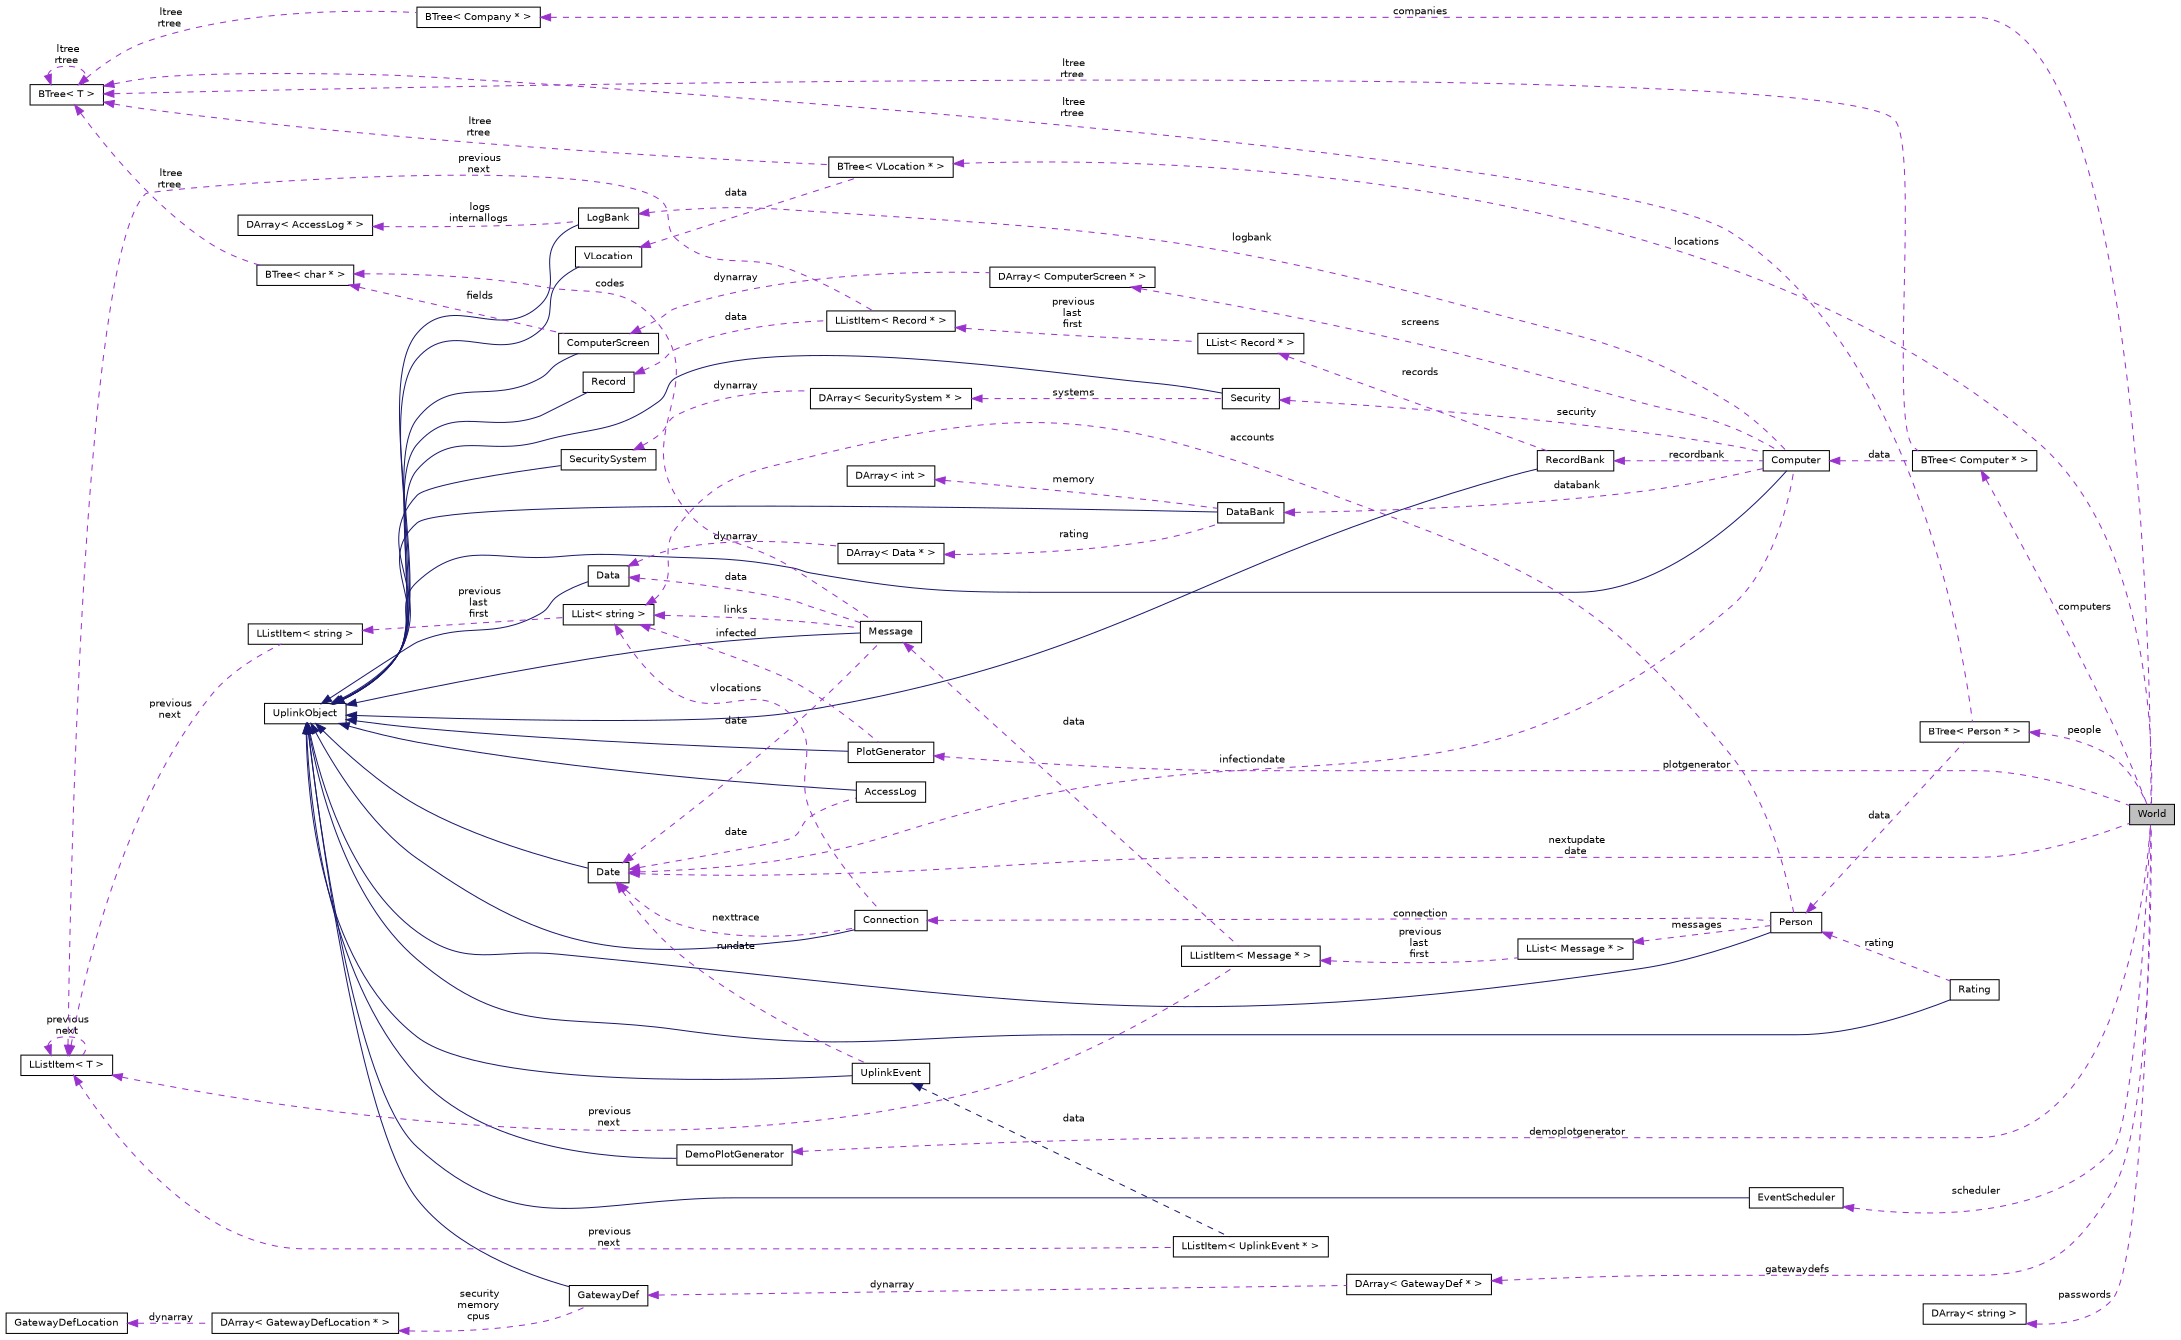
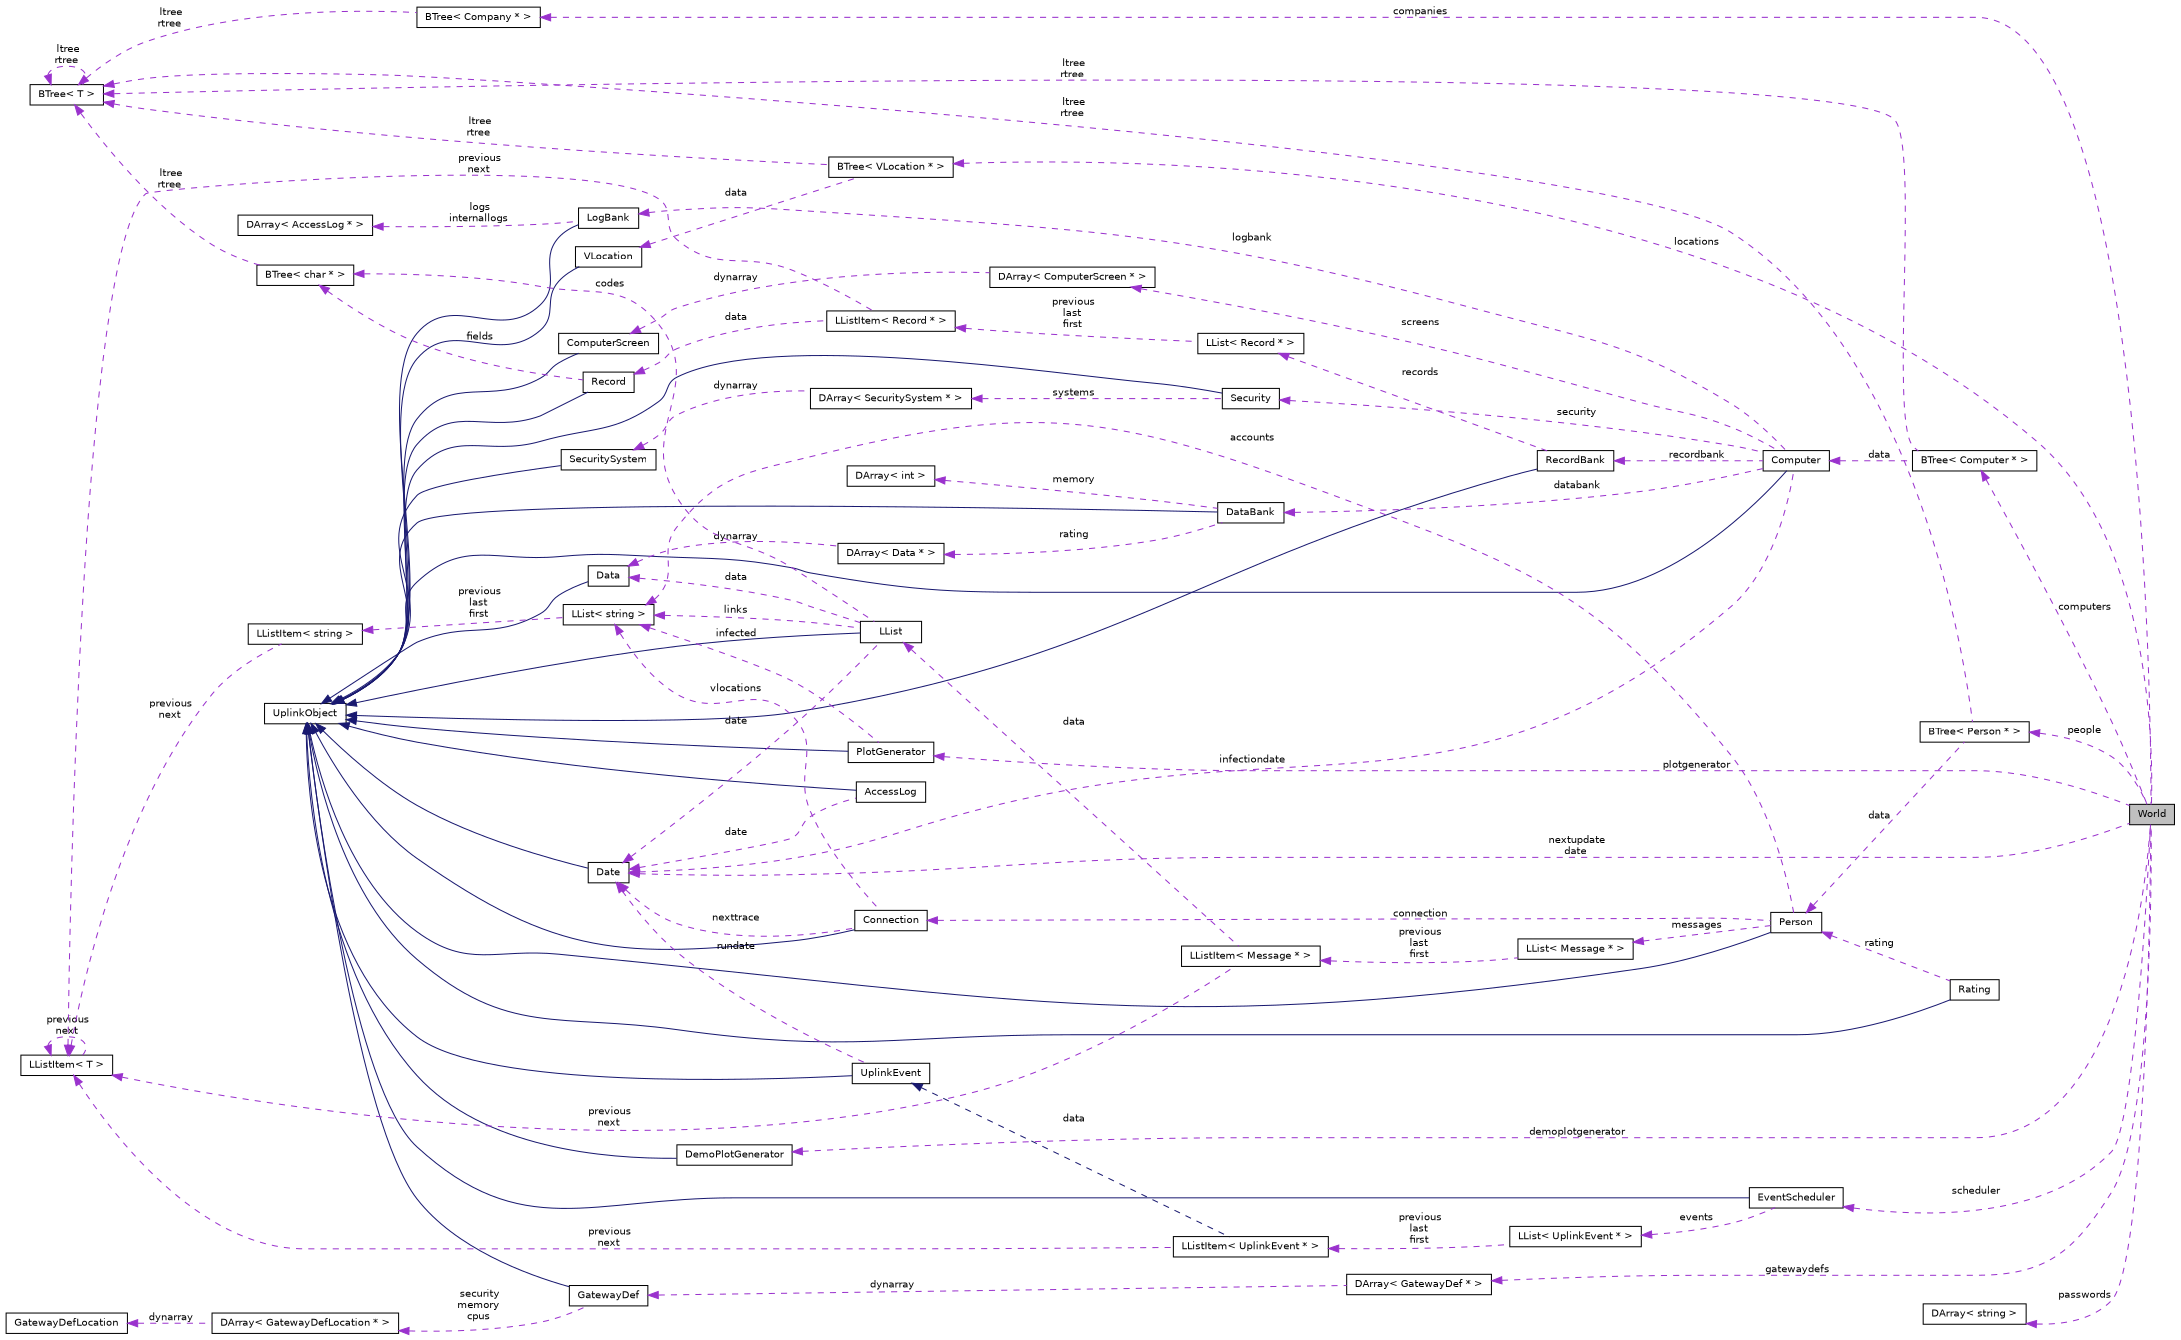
  digraph {
    rankdir=LR
    node [color=black fillcolor=white fontname=Helvetica fontsize=10 shape=record style=filled]
    edge [color=darkorchid3 dir=back fontname=Helvetica fontsize=10 labelfontname=Helvetica labelfontsize=10 style=dashed]
    n1 [fillcolor=grey75 fontcolor=black height=0.2 label=World width=0.4]
    n2 [height=0.2 label=UplinkObject width=0.4]
    n3 [height=0.2 label=Computer width=0.4]
    n4 [height=0.2 label=LogBank width=0.4]
    n5 [height=0.2 label=AccessLog width=0.4]
    n6 [height=0.2 label=Date width=0.4]
    n7 [height=0.2 label=RecordBank width=0.4]
    n8 [height=0.2 label=Record width=0.4]
    n9 [height=0.2 label=DataBank width=0.4]
    n10 [height=0.2 label=Data width=0.4]
    n11 [height=0.2 label=ComputerScreen width=0.4]
    n12 [height=0.2 label=Security width=0.4]
    n13 [height=0.2 label=SecuritySystem width=0.4]
    n14 [height=0.2 label=PlotGenerator width=0.4]
    n15 [height=0.2 label=VLocation width=0.4]
    n16 [height=0.2 label=Person width=0.4]
-   n17 [height=0.2 label=Message width=0.4]
+   n17 [height=0.2 label=LList width=0.4]
    n18 [height=0.2 label=Rating width=0.4]
    n19 [height=0.2 label=Connection width=0.4]
    n20 [height=0.2 label=EventScheduler width=0.4]
    n21 [height=0.2 label=UplinkEvent width=0.4]
    n22 [height=0.2 label=DemoPlotGenerator width=0.4]
    n23 [height=0.2 label=GatewayDef width=0.4]
    n24 [height=0.2 label="BTree\< Computer * \>" width=0.4]
    n25 [height=0.2 label="LListItem\< Record * \>" width=0.4]
    n26 [height=0.2 label="DArray\< Data * \>" width=0.4]
    n27 [height=0.2 label="DArray\< ComputerScreen * \>" width=0.4]
    n28 [height=0.2 label="DArray\< SecuritySystem * \>" width=0.4]
    n29 [height=0.2 label="BTree\< VLocation * \>" width=0.4]
    n30 [height=0.2 label="BTree\< Person * \>" width=0.4]
    n31 [height=0.2 label="LListItem\< Message * \>" width=0.4]
    n32 [height=0.2 label="LListItem\< UplinkEvent * \>" width=0.4]
    n33 [height=0.2 label="DArray\< GatewayDef * \>" width=0.4]
    n34 [height=0.2 label="DArray\< AccessLog * \>" width=0.4]
    n35 [height=0.2 label="LList\< Record * \>" width=0.4]
    n36 [height=0.2 label="BTree\< char * \>" width=0.4]
    n37 [height=0.2 label="BTree\< T \>" width=0.4]
    n38 [height=0.2 label="BTree\< Company * \>" width=0.4]
    n39 [height=0.2 label="LListItem\< T \>" width=0.4]
    n40 [height=0.2 label="LListItem\< string \>" width=0.4]
    n41 [height=0.2 label="LList\< string \>" width=0.4]
    n42 [height=0.2 label="LList\< Message * \>" width=0.4]
+   n43 [height=0.2 label="LList\< UplinkEvent * \>" width=0.4]
    n44 [height=0.2 label="DArray\< int \>" width=0.4]
    n45 [height=0.2 label="DArray\< string \>" width=0.4]
    n46 [height=0.2 label="DArray\< GatewayDefLocation * \>" width=0.4]
    n47 [height=0.2 label=GatewayDefLocation width=0.4]
    n2 -> n3 [color=midnightblue style=solid]
    n2 -> n4 [color=midnightblue style=solid]
    n2 -> n5 [color=midnightblue style=solid]
    n2 -> n6 [color=midnightblue style=solid]
    n2 -> n7 [color=midnightblue style=solid]
    n2 -> n8 [color=midnightblue style=solid]
    n2 -> n9 [color=midnightblue style=solid]
    n2 -> n10 [color=midnightblue style=solid]
    n2 -> n11 [color=midnightblue style=solid]
    n2 -> n12 [color=midnightblue style=solid]
    n2 -> n13 [color=midnightblue style=solid]
    n2 -> n14 [color=midnightblue style=solid]
    n2 -> n15 [color=midnightblue style=solid]
    n2 -> n16 [color=midnightblue style=solid]
    n2 -> n17 [color=midnightblue style=solid]
    n2 -> n18 [color=midnightblue style=solid]
    n2 -> n19 [color=midnightblue style=solid]
    n2 -> n20 [color=midnightblue style=solid]
    n2 -> n21 [color=midnightblue style=solid]
    n2 -> n22 [color=midnightblue style=solid]
    n2 -> n23 [color=midnightblue style=solid]
    n3 -> n24 [label=" data"]
    n4 -> n3 [label=" logbank"]
    n6 -> n1 [label=" nextupdate\ndate"]
    n6 -> n3 [label=" infectiondate"]
    n6 -> n5 [label=" date"]
    n6 -> n17 [label=" date"]
    n6 -> n19 [label=" nexttrace"]
    n6 -> n21 [label=" rundate"]
    n7 -> n3 [label=" recordbank"]
    n8 -> n25 [label=" data"]
    n9 -> n3 [label=" databank"]
    n10 -> n17 [label=" data"]
    n10 -> n26 [label=" dynarray"]
    n11 -> n27 [label=" dynarray"]
    n12 -> n3 [label=" security"]
    n13 -> n28 [label=" dynarray"]
    n14 -> n1 [label=" plotgenerator"]
    n15 -> n29 [label=" data"]
    n16 -> n18 [label=" rating"]
    n16 -> n30 [label=" data"]
    n17 -> n31 [label=" data"]
    n19 -> n16 [label=" connection"]
    n20 -> n1 [label=" scheduler"]
    n21 -> n32 [color=midnightblue label=" data"]
    n22 -> n1 [label=" demoplotgenerator"]
    n23 -> n33 [label=" dynarray"]
    n24 -> n1 [label=" computers"]
    n25 -> n35 [label=" previous\nlast\nfirst"]
    n26 -> n9 [label=" rating"]
    n27 -> n3 [label=" screens"]
    n28 -> n12 [label=" systems"]
    n29 -> n1 [label=" locations"]
    n30 -> n1 [label=" people"]
    n31 -> n42 [label=" previous\nlast\nfirst"]
+   n32 -> n43 [label=" previous\nlast\nfirst"]
    n33 -> n1 [label=" gatewaydefs"]
    n34 -> n4 [label=" logs\ninternallogs"]
    n35 -> n7 [label=" records"]
-   n36 -> n11 [label=" fields"]
+   n36 -> n8 [label=" fields"]
    n36 -> n17 [label=" codes"]
    n37 -> n24 [label=" ltree\nrtree"]
    n37 -> n29 [label=" ltree\nrtree"]
    n37 -> n30 [label=" ltree\nrtree"]
    n37 -> n36 [label=" ltree\nrtree"]
    n37 -> n37 [label=" ltree\nrtree"]
    n37 -> n38 [label=" ltree\nrtree"]
    n38 -> n1 [label=" companies"]
    n39 -> n25 [label=" previous\nnext"]
    n39 -> n31 [label=" previous\nnext"]
    n39 -> n32 [label=" previous\nnext"]
    n39 -> n39 [label=" previous\nnext"]
    n39 -> n40 [label=" previous\nnext"]
    n40 -> n41 [label=" previous\nlast\nfirst"]
    n41 -> n14 [label=" infected"]
    n41 -> n16 [label=" accounts"]
    n41 -> n17 [label=" links"]
    n41 -> n19 [label=" vlocations"]
    n42 -> n16 [label=" messages"]
+   n43 -> n20 [label=" events"]
    n44 -> n9 [label=" memory"]
    n45 -> n1 [label=" passwords"]
    n46 -> n23 [label=" security\nmemory\ncpus"]
    n47 -> n46 [label=" dynarray"]
  }
